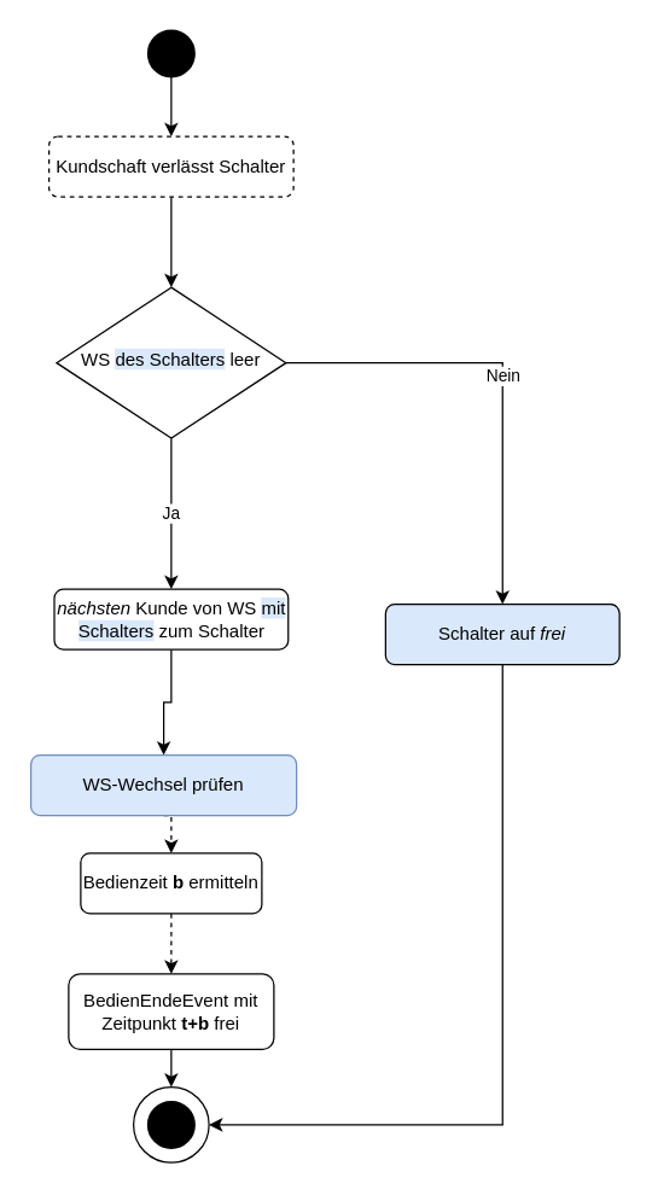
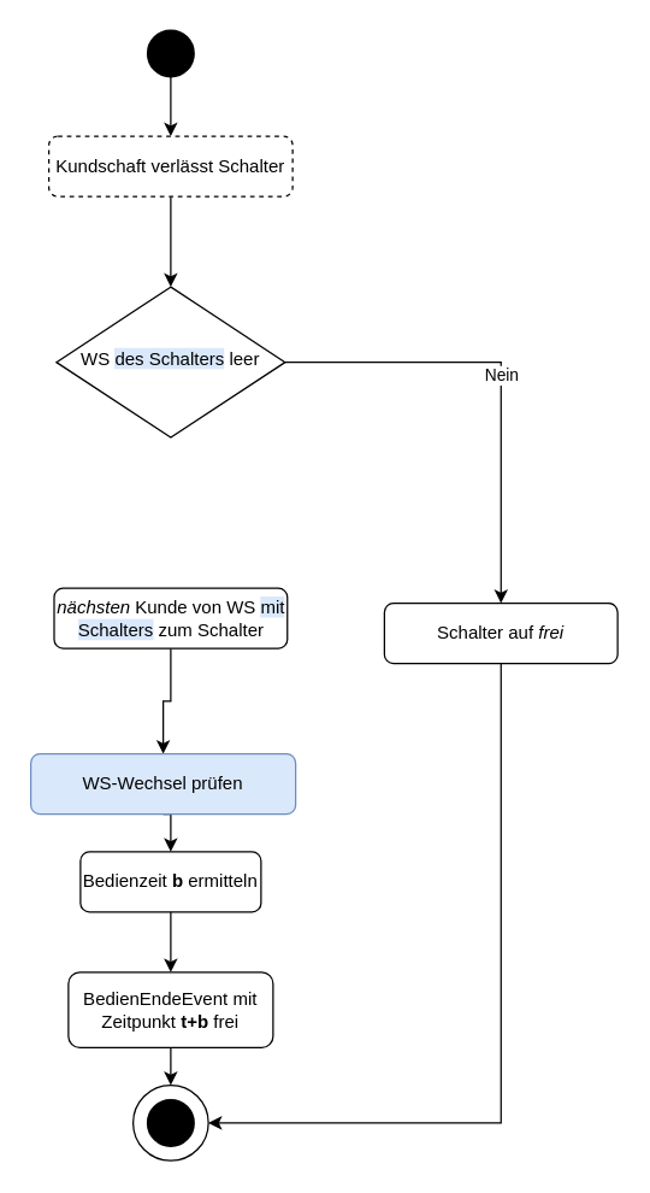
  <mxCell id="0" />
  <mxCell id="1" parent="0" />
  <mxCell id="2" style="edgeStyle=orthogonalEdgeStyle;rounded=0;orthogonalLoop=1;jettySize=auto;html=1;exitX=0.5;exitY=1;exitDx=0;exitDy=0;" parent="1" source="3" target="12" edge="1"><mxGeometry relative="1" as="geometry" /></mxCell>
  <mxCell id="3" value="Kundschaft verlässt Schalter" style="rounded=1;whiteSpace=wrap;html=1;fontSize=12;glass=0;strokeWidth=1;shadow=0;dashed=1;" parent="1" vertex="1"><mxGeometry x="32" y="90" width="162" height="40" as="geometry" /></mxCell>
  <mxCell id="4" style="edgeStyle=orthogonalEdgeStyle;rounded=0;orthogonalLoop=1;jettySize=auto;html=1;exitX=0.5;exitY=1;exitDx=0;exitDy=0;exitPerimeter=0;entryX=0.5;entryY=0;entryDx=0;entryDy=0;" edge="1" parent="1" source="5" target="3"><mxGeometry relative="1" as="geometry" /></mxCell>
  <mxCell id="5" value="" style="strokeWidth=2;html=1;shape=mxgraph.flowchart.start_2;whiteSpace=wrap;fillColor=#000000;" parent="1" vertex="1"><mxGeometry x="98" y="20" width="30" height="30" as="geometry" /></mxCell>
  <mxCell id="6" style="edgeStyle=orthogonalEdgeStyle;rounded=0;orthogonalLoop=1;jettySize=auto;html=1;exitX=0.5;exitY=1;exitDx=0;exitDy=0;entryX=0.5;entryY=0;entryDx=0;entryDy=0;" parent="1" source="7" target="9" edge="1"><mxGeometry relative="1" as="geometry" /></mxCell>
  <mxCell id="7" value="&lt;i&gt;nächsten&lt;/i&gt; Kunde von WS &lt;span style=&quot;background-color: rgb(218 , 232 , 252)&quot;&gt;mit Schalters&lt;/span&gt; zum Schalter" style="rounded=1;whiteSpace=wrap;html=1;fontSize=12;glass=0;strokeWidth=1;shadow=0;" parent="1" vertex="1"><mxGeometry x="35.5" y="390" width="155" height="40" as="geometry" /></mxCell>
- <mxCell id="8" style="edgeStyle=orthogonalEdgeStyle;rounded=0;orthogonalLoop=1;jettySize=auto;html=1;exitX=0.5;exitY=1;exitDx=0;exitDy=0;entryX=0.5;entryY=0;entryDx=0;entryDy=0;dashed=1;" edge="1" parent="1" source="9" target="14"><mxGeometry relative="1" as="geometry" /></mxCell>
+ <mxCell id="8" style="edgeStyle=orthogonalEdgeStyle;rounded=0;orthogonalLoop=1;jettySize=auto;html=1;exitX=0.5;exitY=1;exitDx=0;exitDy=0;entryX=0.5;entryY=0;entryDx=0;entryDy=0;" edge="1" parent="1" source="9" target="14"><mxGeometry relative="1" as="geometry" /></mxCell>
  <mxCell id="9" value="WS-Wechsel prüfen" style="rounded=1;whiteSpace=wrap;html=1;fontSize=12;glass=0;strokeWidth=1;shadow=0;fillColor=#dae8fc;strokeColor=#6c8ebf;" parent="1" vertex="1"><mxGeometry x="20" y="500" width="176" height="40" as="geometry" /></mxCell>
- <mxCell id="10" value="Ja" style="edgeStyle=orthogonalEdgeStyle;rounded=0;orthogonalLoop=1;jettySize=auto;html=1;exitX=0.5;exitY=1;exitDx=0;exitDy=0;entryX=0.5;entryY=0;entryDx=0;entryDy=0;" parent="1" source="12" target="7" edge="1"><mxGeometry relative="1" as="geometry" /></mxCell>
  <mxCell id="11" value="Nein" style="edgeStyle=orthogonalEdgeStyle;rounded=0;orthogonalLoop=1;jettySize=auto;html=1;exitX=1;exitY=0.5;exitDx=0;exitDy=0;entryX=0.5;entryY=0;entryDx=0;entryDy=0;" parent="1" source="12" target="20" edge="1"><mxGeometry relative="1" as="geometry"><Array as="points"><mxPoint x="333" y="240" /></Array></mxGeometry></mxCell>
  <mxCell id="12" value="WS &lt;span style=&quot;background-color: rgb(218 , 232 , 252)&quot;&gt;des Schalters&lt;/span&gt; leer" style="rhombus;whiteSpace=wrap;html=1;shadow=0;fontFamily=Helvetica;fontSize=12;align=center;strokeWidth=1;spacing=6;spacingTop=-4;" parent="1" vertex="1"><mxGeometry x="37" y="190" width="152" height="100" as="geometry" /></mxCell>
- <mxCell id="13" style="edgeStyle=orthogonalEdgeStyle;rounded=0;orthogonalLoop=1;jettySize=auto;html=1;exitX=0.5;exitY=1;exitDx=0;exitDy=0;entryX=0.5;entryY=0;entryDx=0;entryDy=0;dashed=1;" parent="1" source="14" target="16" edge="1"><mxGeometry relative="1" as="geometry" /></mxCell>
+ <mxCell id="13" style="edgeStyle=orthogonalEdgeStyle;rounded=0;orthogonalLoop=1;jettySize=auto;html=1;exitX=0.5;exitY=1;exitDx=0;exitDy=0;entryX=0.5;entryY=0;entryDx=0;entryDy=0;" parent="1" source="14" target="16" edge="1"><mxGeometry relative="1" as="geometry" /></mxCell>
  <mxCell id="14" value="Bedienzeit &lt;b&gt;b&lt;/b&gt; ermitteln" style="rounded=1;whiteSpace=wrap;html=1;fontSize=12;glass=0;strokeWidth=1;shadow=0;" parent="1" vertex="1"><mxGeometry x="53" y="565" width="120" height="40" as="geometry" /></mxCell>
  <mxCell id="15" style="edgeStyle=orthogonalEdgeStyle;rounded=0;orthogonalLoop=1;jettySize=auto;html=1;exitX=0.5;exitY=1;exitDx=0;exitDy=0;entryX=0.5;entryY=0;entryDx=0;entryDy=0;entryPerimeter=0;" parent="1" source="16" target="18" edge="1"><mxGeometry relative="1" as="geometry" /></mxCell>
  <mxCell id="16" value="BedienEndeEvent mit Zeitpunkt &lt;b&gt;t+b&lt;/b&gt; frei" style="rounded=1;whiteSpace=wrap;html=1;fontSize=12;glass=0;strokeWidth=1;shadow=0;" parent="1" vertex="1"><mxGeometry x="45" y="645" width="136" height="50" as="geometry" /></mxCell>
  <mxCell id="17" value="" style="strokeWidth=2;html=1;shape=mxgraph.flowchart.start_2;whiteSpace=wrap;fillColor=#000000;" parent="1" vertex="1"><mxGeometry x="98" y="730" width="30" height="30" as="geometry" /></mxCell>
  <mxCell id="18" value="" style="strokeWidth=1;html=1;shape=mxgraph.flowchart.start_2;whiteSpace=wrap;fillColor=none;" parent="1" vertex="1"><mxGeometry x="88" y="720" width="50" height="50" as="geometry" /></mxCell>
  <mxCell id="19" style="edgeStyle=orthogonalEdgeStyle;rounded=0;orthogonalLoop=1;jettySize=auto;html=1;exitX=0.5;exitY=1;exitDx=0;exitDy=0;entryX=1;entryY=0.5;entryDx=0;entryDy=0;entryPerimeter=0;" edge="1" parent="1" source="20" target="18"><mxGeometry relative="1" as="geometry" /></mxCell>
- <mxCell id="20" value="Schalter auf &lt;i&gt;frei&lt;/i&gt;" style="rounded=1;whiteSpace=wrap;html=1;fontSize=12;glass=0;strokeWidth=1;shadow=0;fillColor=#dae8fc;" vertex="1" parent="1"><mxGeometry x="255" y="400" width="155" height="40" as="geometry" /></mxCell>
+ <mxCell id="20" value="Schalter auf &lt;i&gt;frei&lt;/i&gt;" style="rounded=1;whiteSpace=wrap;html=1;fontSize=12;glass=0;strokeWidth=1;shadow=0;" vertex="1" parent="1"><mxGeometry x="255" y="400" width="155" height="40" as="geometry" /></mxCell>
